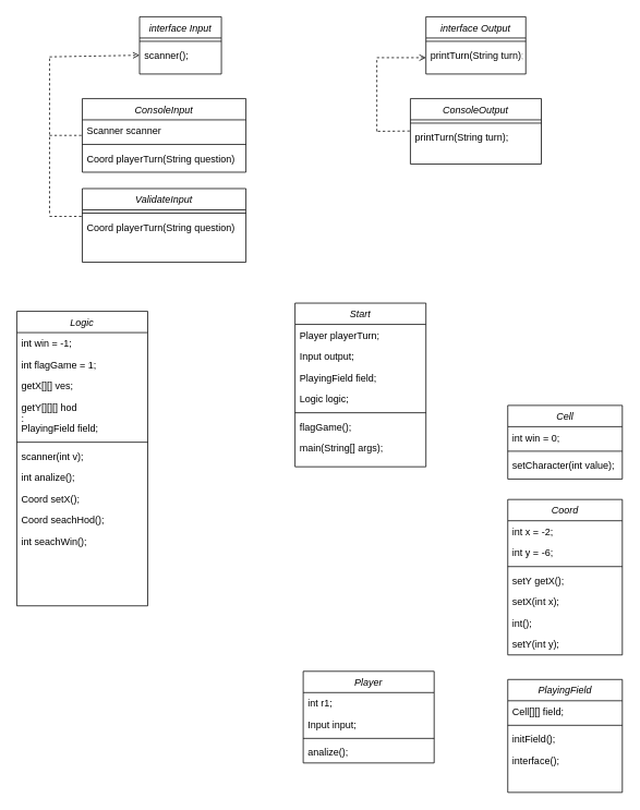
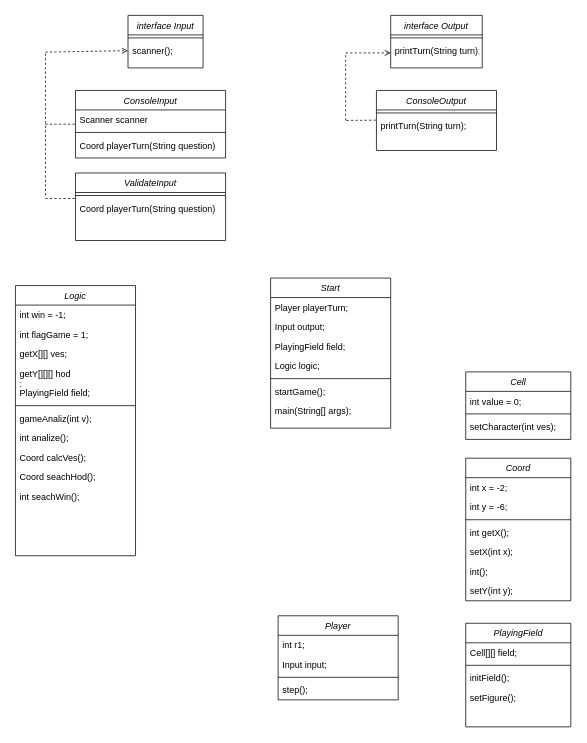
  <mxCell id="0" />
  <mxCell id="1" parent="0" />
  <mxCell id="2" value="interface Input" style="swimlane;fontStyle=2;align=center;verticalAlign=top;childLayout=stackLayout;horizontal=1;startSize=26;horizontalStack=0;resizeParent=1;resizeLast=0;collapsible=1;marginBottom=0;rounded=0;shadow=0;strokeWidth=1;" vertex="1" parent="1"><mxGeometry x="170" y="20" width="100" height="70" as="geometry"><mxRectangle x="230" y="140" width="160" height="26" as="alternateBounds" /></mxGeometry></mxCell>
  <mxCell id="3" value="" style="line;html=1;strokeWidth=1;align=left;verticalAlign=middle;spacingTop=-1;spacingLeft=3;spacingRight=3;rotatable=0;labelPosition=right;points=[];portConstraint=eastwest;" vertex="1" parent="2"><mxGeometry y="26" width="100" height="8" as="geometry" /></mxCell>
  <mxCell id="4" value="scanner();" style="text;align=left;verticalAlign=top;spacingLeft=4;spacingRight=4;overflow=hidden;rotatable=0;points=[[0,0.5],[1,0.5]];portConstraint=eastwest;" vertex="1" parent="2"><mxGeometry y="34" width="100" height="26" as="geometry" /></mxCell>
  <mxCell id="5" value="interface Output" style="swimlane;fontStyle=2;align=center;verticalAlign=top;childLayout=stackLayout;horizontal=1;startSize=26;horizontalStack=0;resizeParent=1;resizeLast=0;collapsible=1;marginBottom=0;rounded=0;shadow=0;strokeWidth=1;" vertex="1" parent="1"><mxGeometry x="520" y="20" width="122" height="70" as="geometry"><mxRectangle x="230" y="140" width="160" height="26" as="alternateBounds" /></mxGeometry></mxCell>
  <mxCell id="6" value="" style="line;html=1;strokeWidth=1;align=left;verticalAlign=middle;spacingTop=-1;spacingLeft=3;spacingRight=3;rotatable=0;labelPosition=right;points=[];portConstraint=eastwest;" vertex="1" parent="5"><mxGeometry y="26" width="122" height="8" as="geometry" /></mxCell>
  <mxCell id="7" value="printTurn(String turn);" style="text;align=left;verticalAlign=top;spacingLeft=4;spacingRight=4;overflow=hidden;rotatable=0;points=[[0,0.5],[1,0.5]];portConstraint=eastwest;" vertex="1" parent="5"><mxGeometry y="34" width="122" height="26" as="geometry" /></mxCell>
  <mxCell id="8" value="ConsoleInput" style="swimlane;fontStyle=2;align=center;verticalAlign=top;childLayout=stackLayout;horizontal=1;startSize=26;horizontalStack=0;resizeParent=1;resizeLast=0;collapsible=1;marginBottom=0;rounded=0;shadow=0;strokeWidth=1;" vertex="1" parent="1"><mxGeometry x="100" y="120" width="200" height="90" as="geometry"><mxRectangle x="230" y="140" width="160" height="26" as="alternateBounds" /></mxGeometry></mxCell>
  <mxCell id="9" value="Scanner scanner" style="text;align=left;verticalAlign=top;spacingLeft=4;spacingRight=4;overflow=hidden;rotatable=0;points=[[0,0.5],[1,0.5]];portConstraint=eastwest;" vertex="1" parent="8"><mxGeometry y="26" width="200" height="26" as="geometry" /></mxCell>
  <mxCell id="10" value="" style="line;html=1;strokeWidth=1;align=left;verticalAlign=middle;spacingTop=-1;spacingLeft=3;spacingRight=3;rotatable=0;labelPosition=right;points=[];portConstraint=eastwest;" vertex="1" parent="8"><mxGeometry y="52" width="200" height="8" as="geometry" /></mxCell>
  <mxCell id="11" value="Coord playerTurn(String question)" style="text;align=left;verticalAlign=top;spacingLeft=4;spacingRight=4;overflow=hidden;rotatable=0;points=[[0,0.5],[1,0.5]];portConstraint=eastwest;" vertex="1" parent="8"><mxGeometry y="60" width="200" height="26" as="geometry" /></mxCell>
  <mxCell id="12" value="ValidateInput" style="swimlane;fontStyle=2;align=center;verticalAlign=top;childLayout=stackLayout;horizontal=1;startSize=26;horizontalStack=0;resizeParent=1;resizeLast=0;collapsible=1;marginBottom=0;rounded=0;shadow=0;strokeWidth=1;" vertex="1" parent="1"><mxGeometry x="100" y="230" width="200" height="90" as="geometry"><mxRectangle x="230" y="140" width="160" height="26" as="alternateBounds" /></mxGeometry></mxCell>
  <mxCell id="13" value="" style="line;html=1;strokeWidth=1;align=left;verticalAlign=middle;spacingTop=-1;spacingLeft=3;spacingRight=3;rotatable=0;labelPosition=right;points=[];portConstraint=eastwest;" vertex="1" parent="12"><mxGeometry y="26" width="200" height="8" as="geometry" /></mxCell>
  <mxCell id="14" value="Coord playerTurn(String question)" style="text;align=left;verticalAlign=top;spacingLeft=4;spacingRight=4;overflow=hidden;rotatable=0;points=[[0,0.5],[1,0.5]];portConstraint=eastwest;" vertex="1" parent="12"><mxGeometry y="34" width="200" height="26" as="geometry" /></mxCell>
  <mxCell id="15" value="" style="endArrow=none;html=1;rounded=0;entryX=0;entryY=0;entryDx=0;entryDy=0;entryPerimeter=0;dashed=1;targetPerimeterSpacing=13;" edge="1" parent="12" target="14"><mxGeometry width="50" height="50" relative="1" as="geometry"><mxPoint x="-40" y="34" as="sourcePoint" /><mxPoint x="-20" y="90" as="targetPoint" /><Array as="points"><mxPoint x="-20" y="34" /></Array></mxGeometry></mxCell>
  <mxCell id="16" value="ConsoleOutput" style="swimlane;fontStyle=2;align=center;verticalAlign=top;childLayout=stackLayout;horizontal=1;startSize=26;horizontalStack=0;resizeParent=1;resizeLast=0;collapsible=1;marginBottom=0;rounded=0;shadow=0;strokeWidth=1;" vertex="1" parent="1"><mxGeometry x="501" y="120" width="160" height="80" as="geometry"><mxRectangle x="230" y="140" width="160" height="26" as="alternateBounds" /></mxGeometry></mxCell>
  <mxCell id="17" value="" style="line;html=1;strokeWidth=1;align=left;verticalAlign=middle;spacingTop=-1;spacingLeft=3;spacingRight=3;rotatable=0;labelPosition=right;points=[];portConstraint=eastwest;" vertex="1" parent="16"><mxGeometry y="26" width="160" height="8" as="geometry" /></mxCell>
  <mxCell id="18" value="printTurn(String turn);" style="text;align=left;verticalAlign=top;spacingLeft=4;spacingRight=4;overflow=hidden;rotatable=0;points=[[0,0.5],[1,0.5]];portConstraint=eastwest;" vertex="1" parent="16"><mxGeometry y="34" width="160" height="26" as="geometry" /></mxCell>
  <mxCell id="19" value="" style="endArrow=none;dashed=1;html=1;rounded=0;" edge="1" parent="1"><mxGeometry width="50" height="50" relative="1" as="geometry"><mxPoint x="60" y="260" as="sourcePoint" /><mxPoint x="60" y="70" as="targetPoint" /></mxGeometry></mxCell>
  <mxCell id="20" value="" style="endArrow=none;dashed=1;html=1;rounded=0;" edge="1" parent="1"><mxGeometry width="50" height="50" relative="1" as="geometry"><mxPoint x="60" y="165" as="sourcePoint" /><mxPoint x="100" y="165" as="targetPoint" /></mxGeometry></mxCell>
  <mxCell id="21" value="" style="endArrow=open;html=1;rounded=0;dashed=1;targetPerimeterSpacing=13;endFill=0;entryX=0;entryY=0.5;entryDx=0;entryDy=0;" edge="1" parent="1" target="4"><mxGeometry width="50" height="50" relative="1" as="geometry"><mxPoint x="60" y="69" as="sourcePoint" /><mxPoint x="150" y="-60" as="targetPoint" /></mxGeometry></mxCell>
  <mxCell id="22" value="" style="endArrow=open;html=1;rounded=0;dashed=1;targetPerimeterSpacing=13;endFill=0;entryX=0;entryY=0.231;entryDx=0;entryDy=0;entryPerimeter=0;" edge="1" parent="1"><mxGeometry width="50" height="50" relative="1" as="geometry"><mxPoint x="460" y="70" as="sourcePoint" /><mxPoint x="520" y="70.006" as="targetPoint" /></mxGeometry></mxCell>
  <mxCell id="23" value="" style="endArrow=none;dashed=1;html=1;rounded=0;targetPerimeterSpacing=13;exitX=-0.005;exitY=0.216;exitDx=0;exitDy=0;exitPerimeter=0;" edge="1" parent="1" source="18"><mxGeometry width="50" height="50" relative="1" as="geometry"><mxPoint x="410" y="210" as="sourcePoint" /><mxPoint x="460" y="160" as="targetPoint" /></mxGeometry></mxCell>
  <mxCell id="24" value="" style="endArrow=none;dashed=1;html=1;rounded=0;targetPerimeterSpacing=13;" edge="1" parent="1"><mxGeometry width="50" height="50" relative="1" as="geometry"><mxPoint x="460" y="160" as="sourcePoint" /><mxPoint x="460" y="70" as="targetPoint" /></mxGeometry></mxCell>
  <mxCell id="25" value="Cell" style="swimlane;fontStyle=2;align=center;verticalAlign=top;childLayout=stackLayout;horizontal=1;startSize=26;horizontalStack=0;resizeParent=1;resizeLast=0;collapsible=1;marginBottom=0;rounded=0;shadow=0;strokeWidth=1;" vertex="1" parent="1"><mxGeometry x="620" y="495" width="140" height="90" as="geometry"><mxRectangle x="230" y="140" width="160" height="26" as="alternateBounds" /></mxGeometry></mxCell>
- <mxCell id="26" value="int win = 0;" style="text;align=left;verticalAlign=top;spacingLeft=4;spacingRight=4;overflow=hidden;rotatable=0;points=[[0,0.5],[1,0.5]];portConstraint=eastwest;" vertex="1" parent="25"><mxGeometry y="26" width="140" height="26" as="geometry" /></mxCell>
+ <mxCell id="26" value="int value = 0;" style="text;align=left;verticalAlign=top;spacingLeft=4;spacingRight=4;overflow=hidden;rotatable=0;points=[[0,0.5],[1,0.5]];portConstraint=eastwest;" vertex="1" parent="25"><mxGeometry y="26" width="140" height="26" as="geometry" /></mxCell>
  <mxCell id="27" value="" style="line;html=1;strokeWidth=1;align=left;verticalAlign=middle;spacingTop=-1;spacingLeft=3;spacingRight=3;rotatable=0;labelPosition=right;points=[];portConstraint=eastwest;" vertex="1" parent="25"><mxGeometry y="52" width="140" height="8" as="geometry" /></mxCell>
- <mxCell id="28" value="setCharacter(int value);" style="text;align=left;verticalAlign=top;spacingLeft=4;spacingRight=4;overflow=hidden;rotatable=0;points=[[0,0.5],[1,0.5]];portConstraint=eastwest;" vertex="1" parent="25"><mxGeometry y="60" width="140" height="26" as="geometry" /></mxCell>
+ <mxCell id="28" value="setCharacter(int ves);" style="text;align=left;verticalAlign=top;spacingLeft=4;spacingRight=4;overflow=hidden;rotatable=0;points=[[0,0.5],[1,0.5]];portConstraint=eastwest;" vertex="1" parent="25"><mxGeometry y="60" width="140" height="26" as="geometry" /></mxCell>
  <mxCell id="29" value="Coord" style="swimlane;fontStyle=2;align=center;verticalAlign=top;childLayout=stackLayout;horizontal=1;startSize=26;horizontalStack=0;resizeParent=1;resizeLast=0;collapsible=1;marginBottom=0;rounded=0;shadow=0;strokeWidth=1;" vertex="1" parent="1"><mxGeometry x="620" y="610" width="140" height="190" as="geometry"><mxRectangle x="230" y="140" width="160" height="26" as="alternateBounds" /></mxGeometry></mxCell>
  <mxCell id="30" value="int x = -2;" style="text;align=left;verticalAlign=top;spacingLeft=4;spacingRight=4;overflow=hidden;rotatable=0;points=[[0,0.5],[1,0.5]];portConstraint=eastwest;" vertex="1" parent="29"><mxGeometry y="26" width="140" height="26" as="geometry" /></mxCell>
  <mxCell id="31" value="int y = -6;" style="text;align=left;verticalAlign=top;spacingLeft=4;spacingRight=4;overflow=hidden;rotatable=0;points=[[0,0.5],[1,0.5]];portConstraint=eastwest;rounded=0;shadow=0;html=0;" vertex="1" parent="29"><mxGeometry y="52" width="140" height="26" as="geometry" /></mxCell>
  <mxCell id="32" value="" style="line;html=1;strokeWidth=1;align=left;verticalAlign=middle;spacingTop=-1;spacingLeft=3;spacingRight=3;rotatable=0;labelPosition=right;points=[];portConstraint=eastwest;" vertex="1" parent="29"><mxGeometry y="78" width="140" height="8" as="geometry" /></mxCell>
- <mxCell id="33" value="setY getX();" style="text;align=left;verticalAlign=top;spacingLeft=4;spacingRight=4;overflow=hidden;rotatable=0;points=[[0,0.5],[1,0.5]];portConstraint=eastwest;" vertex="1" parent="29"><mxGeometry y="86" width="140" height="26" as="geometry" /></mxCell>
+ <mxCell id="33" value="int getX();" style="text;align=left;verticalAlign=top;spacingLeft=4;spacingRight=4;overflow=hidden;rotatable=0;points=[[0,0.5],[1,0.5]];portConstraint=eastwest;" vertex="1" parent="29"><mxGeometry y="86" width="140" height="26" as="geometry" /></mxCell>
  <mxCell id="34" value="setX(int x);" style="text;align=left;verticalAlign=top;spacingLeft=4;spacingRight=4;overflow=hidden;rotatable=0;points=[[0,0.5],[1,0.5]];portConstraint=eastwest;" vertex="1" parent="29"><mxGeometry y="112" width="140" height="26" as="geometry" /></mxCell>
  <mxCell id="35" value="int();" style="text;align=left;verticalAlign=top;spacingLeft=4;spacingRight=4;overflow=hidden;rotatable=0;points=[[0,0.5],[1,0.5]];portConstraint=eastwest;" vertex="1" parent="29"><mxGeometry y="138" width="140" height="26" as="geometry" /></mxCell>
  <mxCell id="36" value="setY(int y);" style="text;align=left;verticalAlign=top;spacingLeft=4;spacingRight=4;overflow=hidden;rotatable=0;points=[[0,0.5],[1,0.5]];portConstraint=eastwest;" vertex="1" parent="29"><mxGeometry y="164" width="140" height="26" as="geometry" /></mxCell>
  <mxCell id="37" value="PlayingField" style="swimlane;fontStyle=2;align=center;verticalAlign=top;childLayout=stackLayout;horizontal=1;startSize=26;horizontalStack=0;resizeParent=1;resizeLast=0;collapsible=1;marginBottom=0;rounded=0;shadow=0;strokeWidth=1;" vertex="1" parent="1"><mxGeometry x="620" y="830" width="140" height="138" as="geometry"><mxRectangle x="230" y="140" width="160" height="26" as="alternateBounds" /></mxGeometry></mxCell>
  <mxCell id="38" value="Cell[][] field;" style="text;align=left;verticalAlign=top;spacingLeft=4;spacingRight=4;overflow=hidden;rotatable=0;points=[[0,0.5],[1,0.5]];portConstraint=eastwest;" vertex="1" parent="37"><mxGeometry y="26" width="140" height="26" as="geometry" /></mxCell>
  <mxCell id="39" value="" style="line;html=1;strokeWidth=1;align=left;verticalAlign=middle;spacingTop=-1;spacingLeft=3;spacingRight=3;rotatable=0;labelPosition=right;points=[];portConstraint=eastwest;" vertex="1" parent="37"><mxGeometry y="52" width="140" height="8" as="geometry" /></mxCell>
  <mxCell id="40" value="initField();" style="text;align=left;verticalAlign=top;spacingLeft=4;spacingRight=4;overflow=hidden;rotatable=0;points=[[0,0.5],[1,0.5]];portConstraint=eastwest;" vertex="1" parent="37"><mxGeometry y="60" width="140" height="26" as="geometry" /></mxCell>
- <mxCell id="41" value="interface();" style="text;align=left;verticalAlign=top;spacingLeft=4;spacingRight=4;overflow=hidden;rotatable=0;points=[[0,0.5],[1,0.5]];portConstraint=eastwest;" vertex="1" parent="37"><mxGeometry y="86" width="140" height="26" as="geometry" /></mxCell>
+ <mxCell id="41" value="setFigure();" style="text;align=left;verticalAlign=top;spacingLeft=4;spacingRight=4;overflow=hidden;rotatable=0;points=[[0,0.5],[1,0.5]];portConstraint=eastwest;" vertex="1" parent="37"><mxGeometry y="86" width="140" height="26" as="geometry" /></mxCell>
  <mxCell id="42" value="Logic" style="swimlane;fontStyle=2;align=center;verticalAlign=top;childLayout=stackLayout;horizontal=1;startSize=26;horizontalStack=0;resizeParent=1;resizeLast=0;collapsible=1;marginBottom=0;rounded=0;shadow=0;strokeWidth=1;" vertex="1" parent="1"><mxGeometry x="20" y="380" width="160" height="360" as="geometry"><mxRectangle x="230" y="140" width="160" height="26" as="alternateBounds" /></mxGeometry></mxCell>
  <mxCell id="43" value="int win = -1;" style="text;align=left;verticalAlign=top;spacingLeft=4;spacingRight=4;overflow=hidden;rotatable=0;points=[[0,0.5],[1,0.5]];portConstraint=eastwest;" vertex="1" parent="42"><mxGeometry y="26" width="160" height="26" as="geometry" /></mxCell>
  <mxCell id="44" value="int flagGame = 1; " style="text;align=left;verticalAlign=top;spacingLeft=4;spacingRight=4;overflow=hidden;rotatable=0;points=[[0,0.5],[1,0.5]];portConstraint=eastwest;rounded=0;shadow=0;html=0;" vertex="1" parent="42"><mxGeometry y="52" width="160" height="26" as="geometry" /></mxCell>
  <mxCell id="45" value="getX[][] ves;" style="text;align=left;verticalAlign=top;spacingLeft=4;spacingRight=4;overflow=hidden;rotatable=0;points=[[0,0.5],[1,0.5]];portConstraint=eastwest;rounded=0;shadow=0;html=0;" vertex="1" parent="42"><mxGeometry y="78" width="160" height="26" as="geometry" /></mxCell>
  <mxCell id="46" value="getY[][][] hod&#10;;" style="text;align=left;verticalAlign=top;spacingLeft=4;spacingRight=4;overflow=hidden;rotatable=0;points=[[0,0.5],[1,0.5]];portConstraint=eastwest;rounded=0;shadow=0;html=0;" vertex="1" parent="42"><mxGeometry y="104" width="160" height="26" as="geometry" /></mxCell>
  <mxCell id="47" value="PlayingField field;" style="text;align=left;verticalAlign=top;spacingLeft=4;spacingRight=4;overflow=hidden;rotatable=0;points=[[0,0.5],[1,0.5]];portConstraint=eastwest;rounded=0;shadow=0;html=0;" vertex="1" parent="42"><mxGeometry y="130" width="160" height="26" as="geometry" /></mxCell>
  <mxCell id="48" value="" style="line;html=1;strokeWidth=1;align=left;verticalAlign=middle;spacingTop=-1;spacingLeft=3;spacingRight=3;rotatable=0;labelPosition=right;points=[];portConstraint=eastwest;" vertex="1" parent="42"><mxGeometry y="156" width="160" height="8" as="geometry" /></mxCell>
- <mxCell id="49" value="scanner(int v);" style="text;align=left;verticalAlign=top;spacingLeft=4;spacingRight=4;overflow=hidden;rotatable=0;points=[[0,0.5],[1,0.5]];portConstraint=eastwest;" vertex="1" parent="42"><mxGeometry y="164" width="160" height="26" as="geometry" /></mxCell>
+ <mxCell id="49" value="gameAnaliz(int v);" style="text;align=left;verticalAlign=top;spacingLeft=4;spacingRight=4;overflow=hidden;rotatable=0;points=[[0,0.5],[1,0.5]];portConstraint=eastwest;" vertex="1" parent="42"><mxGeometry y="164" width="160" height="26" as="geometry" /></mxCell>
  <mxCell id="50" value="int analize();" style="text;align=left;verticalAlign=top;spacingLeft=4;spacingRight=4;overflow=hidden;rotatable=0;points=[[0,0.5],[1,0.5]];portConstraint=eastwest;" vertex="1" parent="42"><mxGeometry y="190" width="160" height="26" as="geometry" /></mxCell>
- <mxCell id="51" value="Coord setX();" style="text;align=left;verticalAlign=top;spacingLeft=4;spacingRight=4;overflow=hidden;rotatable=0;points=[[0,0.5],[1,0.5]];portConstraint=eastwest;" vertex="1" parent="42"><mxGeometry y="216" width="160" height="26" as="geometry" /></mxCell>
+ <mxCell id="51" value="Coord calcVes();" style="text;align=left;verticalAlign=top;spacingLeft=4;spacingRight=4;overflow=hidden;rotatable=0;points=[[0,0.5],[1,0.5]];portConstraint=eastwest;" vertex="1" parent="42"><mxGeometry y="216" width="160" height="26" as="geometry" /></mxCell>
  <mxCell id="52" value="Coord seachHod();" style="text;align=left;verticalAlign=top;spacingLeft=4;spacingRight=4;overflow=hidden;rotatable=0;points=[[0,0.5],[1,0.5]];portConstraint=eastwest;" vertex="1" parent="42"><mxGeometry y="242" width="160" height="26" as="geometry" /></mxCell>
  <mxCell id="53" value="int seachWin();" style="text;align=left;verticalAlign=top;spacingLeft=4;spacingRight=4;overflow=hidden;rotatable=0;points=[[0,0.5],[1,0.5]];portConstraint=eastwest;" vertex="1" parent="42"><mxGeometry y="268" width="160" height="26" as="geometry" /></mxCell>
  <mxCell id="54" value="Player" style="swimlane;fontStyle=2;align=center;verticalAlign=top;childLayout=stackLayout;horizontal=1;startSize=26;horizontalStack=0;resizeParent=1;resizeLast=0;collapsible=1;marginBottom=0;rounded=0;shadow=0;strokeWidth=1;" vertex="1" parent="1"><mxGeometry x="370" y="820" width="160" height="112" as="geometry"><mxRectangle x="230" y="140" width="160" height="26" as="alternateBounds" /></mxGeometry></mxCell>
  <mxCell id="55" value="int r1;" style="text;align=left;verticalAlign=top;spacingLeft=4;spacingRight=4;overflow=hidden;rotatable=0;points=[[0,0.5],[1,0.5]];portConstraint=eastwest;" vertex="1" parent="54"><mxGeometry y="26" width="160" height="26" as="geometry" /></mxCell>
  <mxCell id="56" value="Input input;" style="text;align=left;verticalAlign=top;spacingLeft=4;spacingRight=4;overflow=hidden;rotatable=0;points=[[0,0.5],[1,0.5]];portConstraint=eastwest;" vertex="1" parent="54"><mxGeometry y="52" width="160" height="26" as="geometry" /></mxCell>
  <mxCell id="57" value="" style="line;html=1;strokeWidth=1;align=left;verticalAlign=middle;spacingTop=-1;spacingLeft=3;spacingRight=3;rotatable=0;labelPosition=right;points=[];portConstraint=eastwest;" vertex="1" parent="54"><mxGeometry y="78" width="160" height="8" as="geometry" /></mxCell>
- <mxCell id="58" value="analize();" style="text;align=left;verticalAlign=top;spacingLeft=4;spacingRight=4;overflow=hidden;rotatable=0;points=[[0,0.5],[1,0.5]];portConstraint=eastwest;" vertex="1" parent="54"><mxGeometry y="86" width="160" height="26" as="geometry" /></mxCell>
+ <mxCell id="58" value="step();" style="text;align=left;verticalAlign=top;spacingLeft=4;spacingRight=4;overflow=hidden;rotatable=0;points=[[0,0.5],[1,0.5]];portConstraint=eastwest;" vertex="1" parent="54"><mxGeometry y="86" width="160" height="26" as="geometry" /></mxCell>
  <mxCell id="59" value="Start" style="swimlane;fontStyle=2;align=center;verticalAlign=top;childLayout=stackLayout;horizontal=1;startSize=26;horizontalStack=0;resizeParent=1;resizeLast=0;collapsible=1;marginBottom=0;rounded=0;shadow=0;strokeWidth=1;" vertex="1" parent="1"><mxGeometry x="360" y="370" width="160" height="200" as="geometry"><mxRectangle x="230" y="140" width="160" height="26" as="alternateBounds" /></mxGeometry></mxCell>
  <mxCell id="60" value="Player playerTurn;" style="text;align=left;verticalAlign=top;spacingLeft=4;spacingRight=4;overflow=hidden;rotatable=0;points=[[0,0.5],[1,0.5]];portConstraint=eastwest;rounded=0;shadow=0;html=0;" vertex="1" parent="59"><mxGeometry y="26" width="160" height="26" as="geometry" /></mxCell>
  <mxCell id="61" value=" Input output;" style="text;align=left;verticalAlign=top;spacingLeft=4;spacingRight=4;overflow=hidden;rotatable=0;points=[[0,0.5],[1,0.5]];portConstraint=eastwest;rounded=0;shadow=0;html=0;" vertex="1" parent="59"><mxGeometry y="52" width="160" height="26" as="geometry" /></mxCell>
  <mxCell id="62" value="PlayingField field;" style="text;align=left;verticalAlign=top;spacingLeft=4;spacingRight=4;overflow=hidden;rotatable=0;points=[[0,0.5],[1,0.5]];portConstraint=eastwest;rounded=0;shadow=0;html=0;" vertex="1" parent="59"><mxGeometry y="78" width="160" height="26" as="geometry" /></mxCell>
  <mxCell id="63" value="Logic logic;" style="text;align=left;verticalAlign=top;spacingLeft=4;spacingRight=4;overflow=hidden;rotatable=0;points=[[0,0.5],[1,0.5]];portConstraint=eastwest;rounded=0;shadow=0;html=0;" vertex="1" parent="59"><mxGeometry y="104" width="160" height="26" as="geometry" /></mxCell>
  <mxCell id="64" value="" style="line;html=1;strokeWidth=1;align=left;verticalAlign=middle;spacingTop=-1;spacingLeft=3;spacingRight=3;rotatable=0;labelPosition=right;points=[];portConstraint=eastwest;" vertex="1" parent="59"><mxGeometry y="130" width="160" height="8" as="geometry" /></mxCell>
- <mxCell id="65" value="flagGame();" style="text;align=left;verticalAlign=top;spacingLeft=4;spacingRight=4;overflow=hidden;rotatable=0;points=[[0,0.5],[1,0.5]];portConstraint=eastwest;" vertex="1" parent="59"><mxGeometry y="138" width="160" height="26" as="geometry" /></mxCell>
+ <mxCell id="65" value="startGame();" style="text;align=left;verticalAlign=top;spacingLeft=4;spacingRight=4;overflow=hidden;rotatable=0;points=[[0,0.5],[1,0.5]];portConstraint=eastwest;" vertex="1" parent="59"><mxGeometry y="138" width="160" height="26" as="geometry" /></mxCell>
  <mxCell id="66" value=" main(String[] args);" style="text;align=left;verticalAlign=top;spacingLeft=4;spacingRight=4;overflow=hidden;rotatable=0;points=[[0,0.5],[1,0.5]];portConstraint=eastwest;" vertex="1" parent="59"><mxGeometry y="164" width="160" height="26" as="geometry" /></mxCell>
